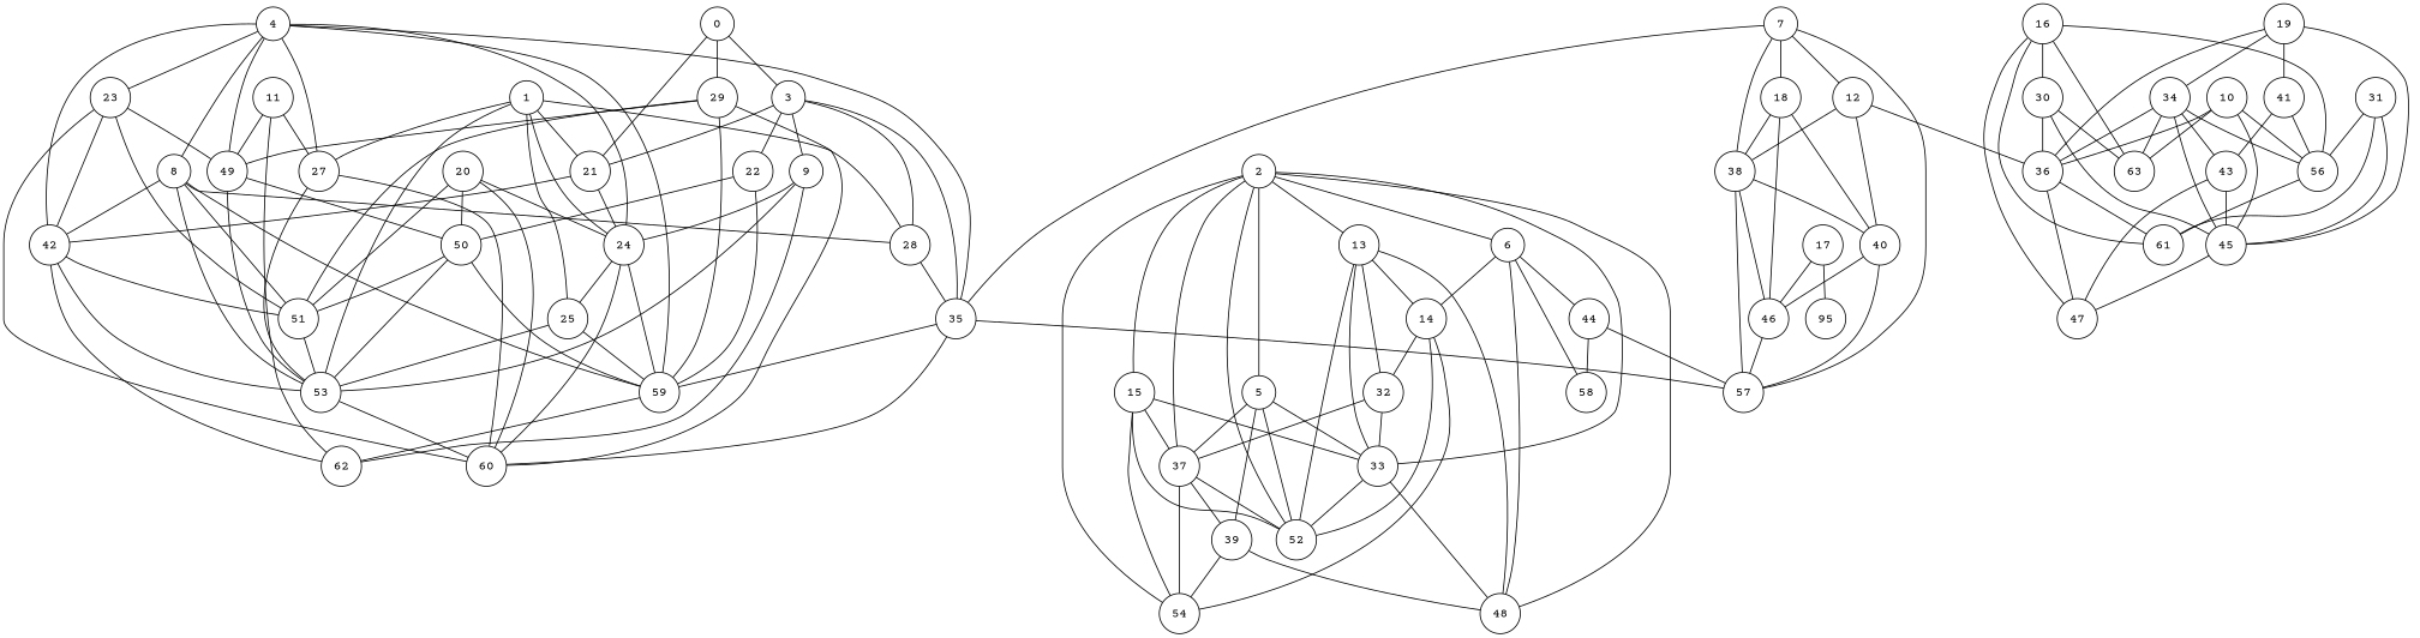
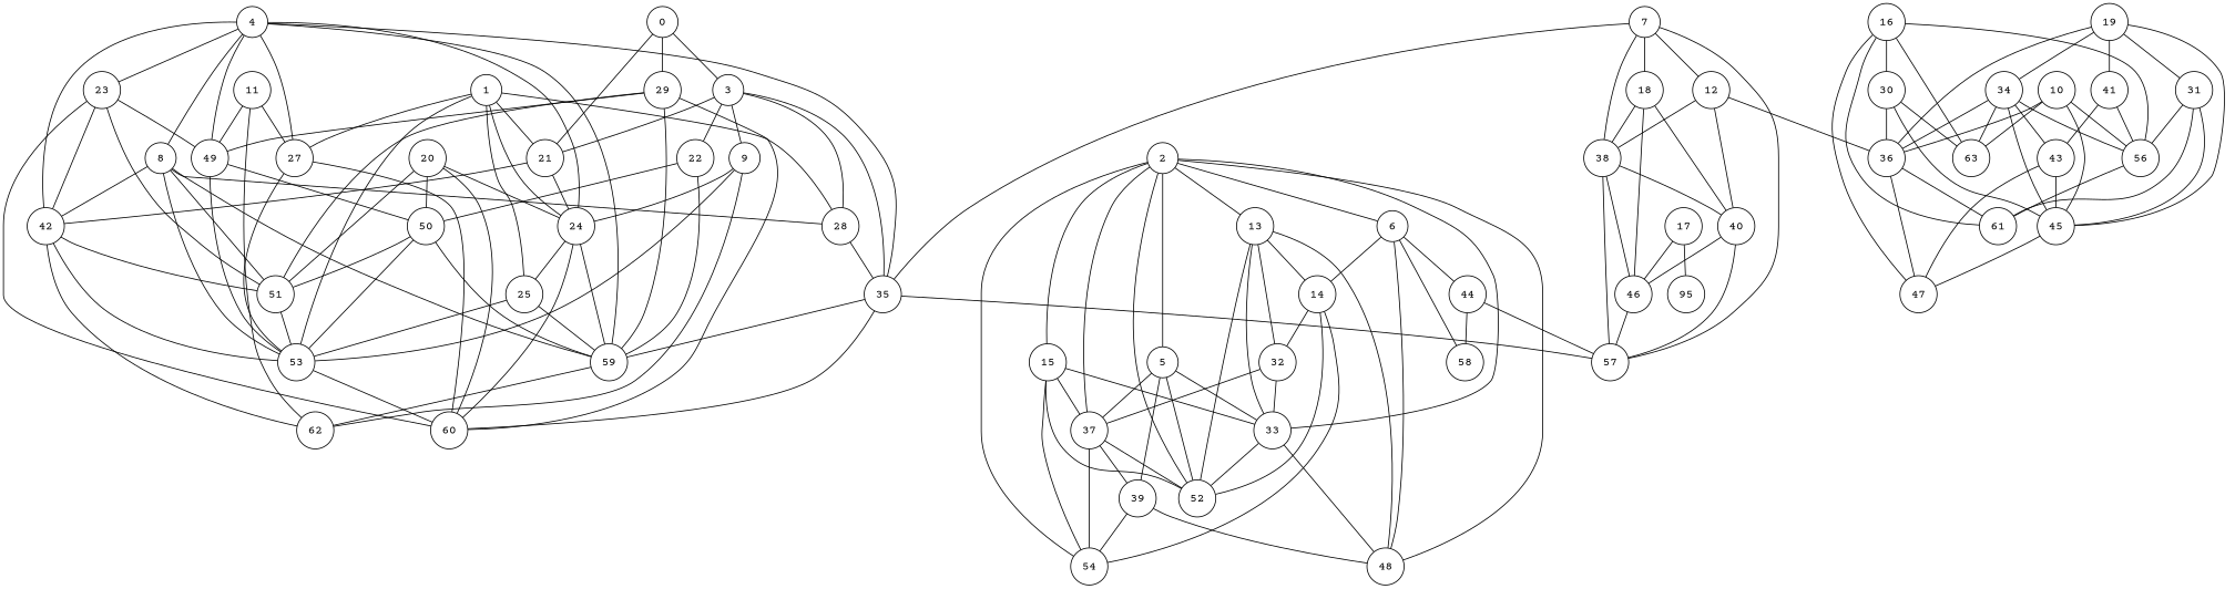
  graph {
    fontname="Courier Prime"
    node [fontname="Courier Prime" shape=circle]
    edge [fontname="Courier Prime"]
    0
    3
    21
    29
    28
    9
    22
    35
    24
    42
    49
    59
    51
    60
    53
    62
    50
    57
    25
    1
    27
    2
    5
    6
    13
    15
    33
    37
    48
    52
    54
    39
    14
    44
    58
    32
    4
    8
    23
    7
    12
    18
    38
    36
    40
    46
    47
    61
    10
    45
    56
    63
    11
    16
    30
    17
    n57 [label=95]
    19
    31
    34
    41
    43
    20
    0 -- 3
    0 -- 21
    0 -- 29
    3 -- 21
    3 -- 28
    3 -- 9
    3 -- 22
    3 -- 35
    21 -- 24
    21 -- 42
    29 -- 49
    29 -- 59
    29 -- 51
    29 -- 60
    28 -- 35
    9 -- 24
    9 -- 53
    9 -- 62
    22 -- 59
    22 -- 50
    35 -- 59
    35 -- 60
    35 -- 57
    24 -- 59
    24 -- 60
    24 -- 25
    42 -- 51
    42 -- 53
    42 -- 62
    49 -- 53
    49 -- 50
    59 -- 62
    51 -- 53
    53 -- 60
    50 -- 59
    50 -- 51
    50 -- 53
    25 -- 59
    25 -- 53
    1 -- 21
    1 -- 28
    1 -- 24
    1 -- 53
    1 -- 25
    1 -- 27
    27 -- 60
    27 -- 53
    2 -- 5
    2 -- 6
    2 -- 13
    2 -- 15
    2 -- 33
    2 -- 37
    2 -- 48
    2 -- 52
    2 -- 54
    5 -- 33
    5 -- 37
    5 -- 52
    5 -- 39
    6 -- 48
    6 -- 14
    6 -- 44
    6 -- 58
    13 -- 33
    13 -- 48
    13 -- 52
    13 -- 14
    13 -- 32
    15 -- 33
    15 -- 37
    15 -- 52
    15 -- 54
    33 -- 48
    33 -- 52
    37 -- 52
    37 -- 54
    37 -- 39
    39 -- 48
    39 -- 54
    14 -- 52
    14 -- 54
    14 -- 32
    44 -- 57
    44 -- 58
    32 -- 33
    32 -- 37
    4 -- 35
    4 -- 24
    4 -- 42
    4 -- 49
    4 -- 59
    4 -- 27
    4 -- 8
    4 -- 23
    8 -- 28
    8 -- 42
    8 -- 59
    8 -- 51
    8 -- 53
    23 -- 42
    23 -- 49
    23 -- 51
    23 -- 60
    7 -- 35
    7 -- 57
    7 -- 12
    7 -- 18
    7 -- 38
    12 -- 38
    12 -- 36
    12 -- 40
    18 -- 38
    18 -- 40
    18 -- 46
    38 -- 57
    38 -- 40
    38 -- 46
    36 -- 47
    36 -- 61
    40 -- 57
    40 -- 46
    46 -- 57
    10 -- 36
    10 -- 45
    10 -- 56
    10 -- 63
    45 -- 47
    56 -- 61
    11 -- 49
    11 -- 62
    11 -- 27
    16 -- 47
    16 -- 61
    16 -- 56
    16 -- 63
    16 -- 30
    30 -- 36
    30 -- 45
    30 -- 63
    17 -- 46
    17 -- n57
    19 -- 36
    19 -- 45
+   19 -- 31
    19 -- 34
    19 -- 41
    31 -- 61
    31 -- 45
    31 -- 56
    34 -- 36
    34 -- 45
    34 -- 56
    34 -- 63
    34 -- 43
    41 -- 56
    41 -- 43
    43 -- 47
    43 -- 45
    20 -- 24
    20 -- 51
    20 -- 60
    20 -- 50
  }
